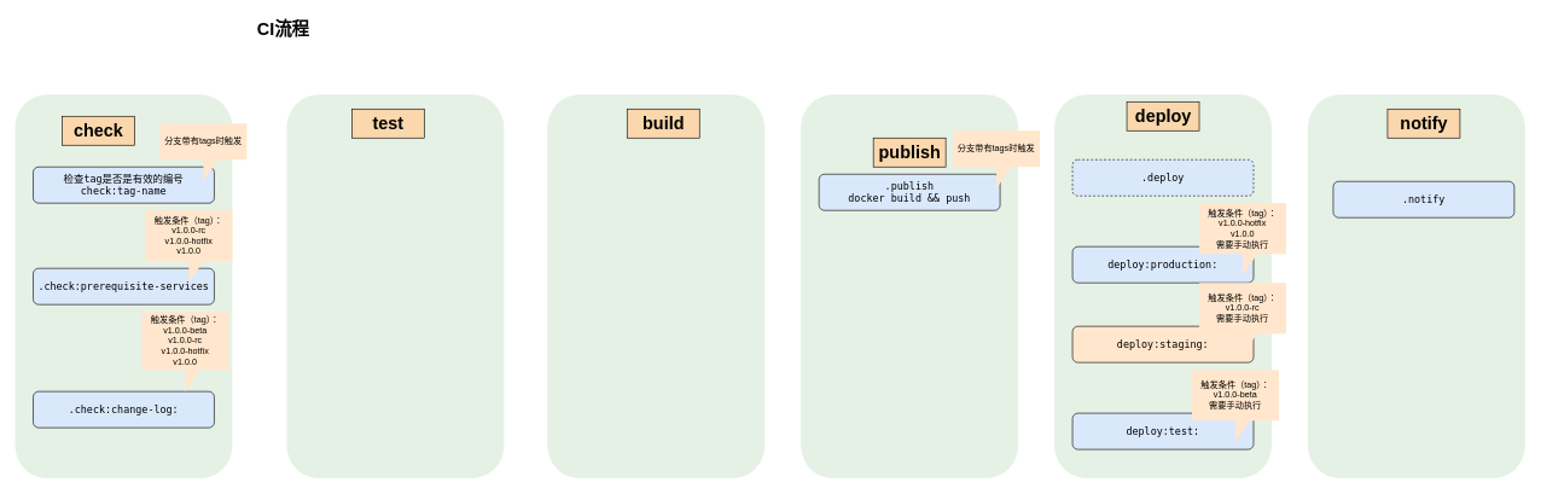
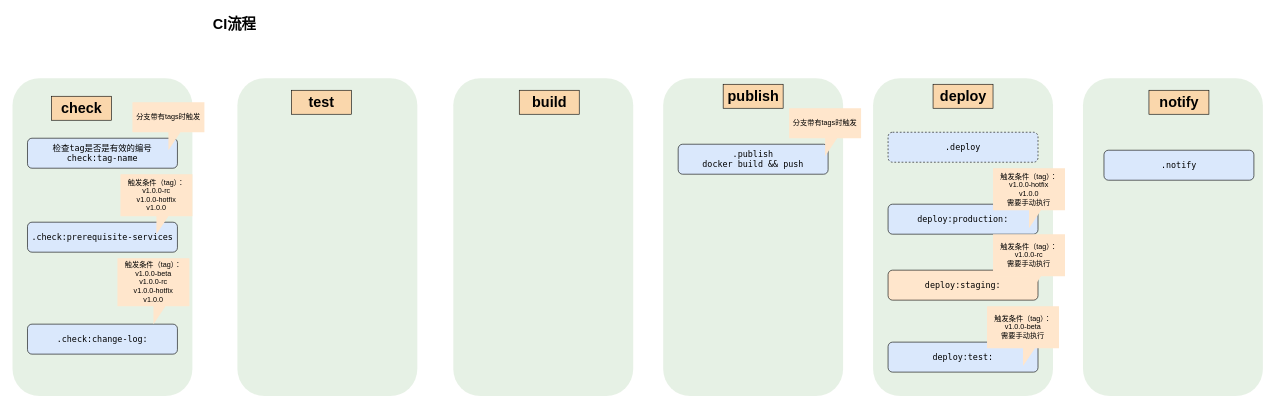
  <mxCell id="0" />
  <mxCell id="1" parent="0" />
  <mxCell id="2" value="CI流程" style="text;strokeColor=none;fillColor=none;html=1;fontSize=24;fontStyle=1;verticalAlign=middle;align=center;" vertex="1" parent="1"><mxGeometry x="340" y="20" width="100" height="40" as="geometry" /></mxCell>
  <mxCell id="3" value="" style="rounded=1;whiteSpace=wrap;html=1;fillColor=#d5e8d4;strokeColor=none;opacity=60;" vertex="1" parent="1"><mxGeometry x="20" y="130" width="300" height="530" as="geometry" /></mxCell>
  <mxCell id="4" value="check" style="text;strokeColor=default;fillColor=#fad7ac;html=1;fontSize=24;fontStyle=1;verticalAlign=middle;align=center;" vertex="1" parent="1"><mxGeometry x="85" y="160" width="100" height="40" as="geometry" /></mxCell>
  <mxCell id="5" value="&lt;code style=&quot;font-size: 14px&quot;&gt;检查tag是否是有效的编号&lt;br&gt;check:tag-name&lt;br&gt;&lt;/code&gt;" style="rounded=1;whiteSpace=wrap;html=1;strokeColor=default;fillColor=#dae8fc;align=center;" vertex="1" parent="1"><mxGeometry x="45" y="230" width="250" height="50" as="geometry" /></mxCell>
  <mxCell id="6" value="&lt;code style=&quot;font-size: 14px;&quot;&gt;.check:prerequisite-services&lt;br style=&quot;font-size: 14px;&quot;&gt;&lt;/code&gt;" style="rounded=1;whiteSpace=wrap;html=1;strokeColor=default;fillColor=#dae8fc;align=center;fontSize=14;" vertex="1" parent="1"><mxGeometry x="45" y="370" width="250" height="50" as="geometry" /></mxCell>
  <mxCell id="7" value="分支带有tags时触发" style="shape=callout;whiteSpace=wrap;html=1;perimeter=calloutPerimeter;strokeColor=none;fillColor=#ffe6cc;" vertex="1" parent="1"><mxGeometry x="220" y="170" width="120" height="80" as="geometry" /></mxCell>
  <mxCell id="8" value="触发条件（tag）：&lt;br&gt;v1.0.0-rc&lt;br&gt;v1.0.0-hotfix&lt;br&gt;v1.0.0" style="shape=callout;whiteSpace=wrap;html=1;perimeter=calloutPerimeter;strokeColor=none;fillColor=#ffe6cc;" vertex="1" parent="1"><mxGeometry x="200" y="290" width="120" height="100" as="geometry" /></mxCell>
  <mxCell id="9" value="&lt;code&gt;.check:change-log:&lt;/code&gt;" style="rounded=1;whiteSpace=wrap;html=1;strokeColor=default;fillColor=#dae8fc;align=center;fontSize=14;" vertex="1" parent="1"><mxGeometry x="45" y="540" width="250" height="50" as="geometry" /></mxCell>
  <mxCell id="10" value="触发条件（tag）：&lt;br&gt;v1.0.0-beta&lt;br&gt;v1.0.0-rc&lt;br&gt;v1.0.0-hotfix&lt;br&gt;v1.0.0" style="shape=callout;whiteSpace=wrap;html=1;perimeter=calloutPerimeter;strokeColor=none;fillColor=#ffe6cc;" vertex="1" parent="1"><mxGeometry x="195" y="430" width="120" height="110" as="geometry" /></mxCell>
  <mxCell id="11" value="" style="rounded=1;whiteSpace=wrap;html=1;fillColor=#d5e8d4;strokeColor=none;opacity=60;" vertex="1" parent="1"><mxGeometry x="395" y="130" width="300" height="530" as="geometry" /></mxCell>
  <mxCell id="12" value="test" style="text;strokeColor=default;fillColor=#fad7ac;html=1;fontSize=24;fontStyle=1;verticalAlign=middle;align=center;" vertex="1" parent="1"><mxGeometry x="485" y="150" width="100" height="40" as="geometry" /></mxCell>
  <mxCell id="13" value="" style="rounded=1;whiteSpace=wrap;html=1;fillColor=#d5e8d4;strokeColor=none;opacity=60;" vertex="1" parent="1"><mxGeometry x="755" y="130" width="300" height="530" as="geometry" /></mxCell>
  <mxCell id="14" value="build" style="text;strokeColor=default;fillColor=#fad7ac;html=1;fontSize=24;fontStyle=1;verticalAlign=middle;align=center;" vertex="1" parent="1"><mxGeometry x="865" y="150" width="100" height="40" as="geometry" /></mxCell>
  <mxCell id="15" value="" style="rounded=1;whiteSpace=wrap;html=1;fillColor=#d5e8d4;strokeColor=none;opacity=60;" vertex="1" parent="1"><mxGeometry x="1105" y="130" width="300" height="530" as="geometry" /></mxCell>
- <mxCell id="16" value="publish" style="text;strokeColor=default;fillColor=#fad7ac;html=1;fontSize=24;fontStyle=1;verticalAlign=middle;align=center;" vertex="1" parent="1"><mxGeometry x="1205" y="190" width="100" height="40" as="geometry" /></mxCell>
+ <mxCell id="16" value="publish" style="text;strokeColor=default;fillColor=#fad7ac;html=1;fontSize=24;fontStyle=1;verticalAlign=middle;align=center;" vertex="1" parent="1"><mxGeometry x="1205" y="140" width="100" height="40" as="geometry" /></mxCell>
  <mxCell id="17" value="" style="rounded=1;whiteSpace=wrap;html=1;fillColor=#d5e8d4;strokeColor=none;opacity=60;" vertex="1" parent="1"><mxGeometry x="1455" y="130" width="300" height="530" as="geometry" /></mxCell>
  <mxCell id="18" value="deploy" style="text;strokeColor=default;fillColor=#fad7ac;html=1;fontSize=24;fontStyle=1;verticalAlign=middle;align=center;" vertex="1" parent="1"><mxGeometry x="1555" y="140" width="100" height="40" as="geometry" /></mxCell>
  <mxCell id="19" value="" style="rounded=1;whiteSpace=wrap;html=1;fillColor=#d5e8d4;strokeColor=none;opacity=60;" vertex="1" parent="1"><mxGeometry x="1805" y="130" width="300" height="530" as="geometry" /></mxCell>
  <mxCell id="20" value="notify" style="text;strokeColor=default;fillColor=#fad7ac;html=1;fontSize=24;fontStyle=1;verticalAlign=middle;align=center;" vertex="1" parent="1"><mxGeometry x="1915" y="150" width="100" height="40" as="geometry" /></mxCell>
  <mxCell id="21" value="&lt;code&gt;.publish&lt;br&gt;&lt;code&gt;docker build &amp;amp;&amp;amp; push&lt;/code&gt;&lt;br&gt;&lt;/code&gt;" style="rounded=1;whiteSpace=wrap;html=1;strokeColor=default;fillColor=#dae8fc;align=center;fontSize=14;" vertex="1" parent="1"><mxGeometry x="1130" y="240" width="250" height="50" as="geometry" /></mxCell>
  <mxCell id="22" value="分支带有tags时触发" style="shape=callout;whiteSpace=wrap;html=1;perimeter=calloutPerimeter;strokeColor=none;fillColor=#ffe6cc;" vertex="1" parent="1"><mxGeometry x="1315" y="180" width="120" height="80" as="geometry" /></mxCell>
  <mxCell id="23" value="&lt;code&gt;.deploy&lt;br&gt;&lt;/code&gt;" style="rounded=1;whiteSpace=wrap;html=1;strokeColor=default;fillColor=#dae8fc;align=center;fontSize=14;dashed=1;" vertex="1" parent="1"><mxGeometry x="1480" y="220" width="250" height="50" as="geometry" /></mxCell>
  <mxCell id="24" value="&lt;code&gt;&lt;code&gt;deploy:production:&lt;/code&gt;&lt;br&gt;&lt;/code&gt;" style="rounded=1;whiteSpace=wrap;html=1;strokeColor=default;fillColor=#dae8fc;align=center;fontSize=14;" vertex="1" parent="1"><mxGeometry x="1480" y="340" width="250" height="50" as="geometry" /></mxCell>
  <mxCell id="25" value="&lt;code&gt;&lt;code&gt;deploy:staging:&lt;/code&gt;&lt;br&gt;&lt;/code&gt;" style="rounded=1;whiteSpace=wrap;html=1;strokeColor=default;fillColor=#ffe6cc;align=center;fontSize=14;" vertex="1" parent="1"><mxGeometry x="1480" y="450" width="250" height="50" as="geometry" /></mxCell>
  <mxCell id="26" value="&lt;code&gt;&lt;pre class=&quot;code highlight&quot; lang=&quot;yaml&quot;&gt;&lt;span id=&quot;LC310&quot; class=&quot;line&quot; lang=&quot;yaml&quot;&gt;&lt;/span&gt;&lt;span id=&quot;LC311&quot; class=&quot;line&quot; lang=&quot;yaml&quot;&gt;deploy:test:&lt;/span&gt;&lt;br&gt;&lt;/pre&gt;&lt;/code&gt;" style="rounded=1;whiteSpace=wrap;html=1;strokeColor=default;fillColor=#dae8fc;align=center;fontSize=14;" vertex="1" parent="1"><mxGeometry x="1480" y="570" width="250" height="50" as="geometry" /></mxCell>
  <mxCell id="27" value="触发条件（tag）：&lt;br&gt;v1.0.0-hotfix&lt;br&gt;v1.0.0&lt;br&gt;需要手动执行" style="shape=callout;whiteSpace=wrap;html=1;perimeter=calloutPerimeter;strokeColor=none;fillColor=#ffe6cc;" vertex="1" parent="1"><mxGeometry x="1655" y="280" width="120" height="100" as="geometry" /></mxCell>
  <mxCell id="28" value="触发条件（tag）：&lt;br&gt;v1.0.0-rc&lt;br&gt;需要手动执行" style="shape=callout;whiteSpace=wrap;html=1;perimeter=calloutPerimeter;strokeColor=none;fillColor=#ffe6cc;" vertex="1" parent="1"><mxGeometry x="1655" y="390" width="120" height="100" as="geometry" /></mxCell>
  <mxCell id="29" value="触发条件（tag）：&lt;br&gt;v1.0.0-beta&lt;br&gt;需要手动执行" style="shape=callout;whiteSpace=wrap;html=1;perimeter=calloutPerimeter;strokeColor=none;fillColor=#ffe6cc;" vertex="1" parent="1"><mxGeometry x="1645" y="510" width="120" height="100" as="geometry" /></mxCell>
  <mxCell id="30" value="&lt;code&gt;.notify&lt;br&gt;&lt;/code&gt;" style="rounded=1;whiteSpace=wrap;html=1;strokeColor=default;fillColor=#dae8fc;align=center;fontSize=14;" vertex="1" parent="1"><mxGeometry x="1840" y="250" width="250" height="50" as="geometry" /></mxCell>
